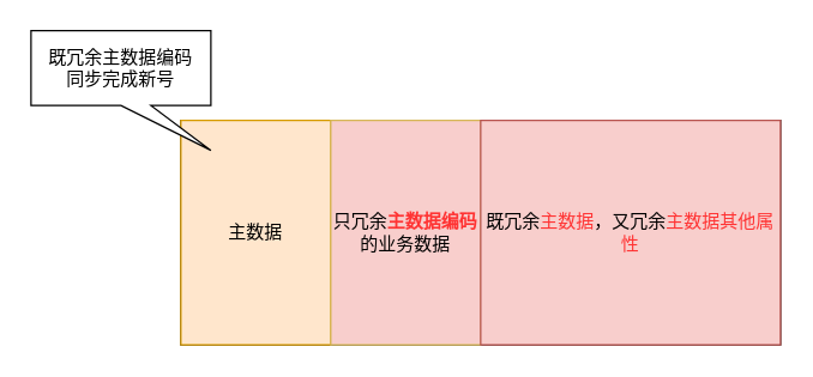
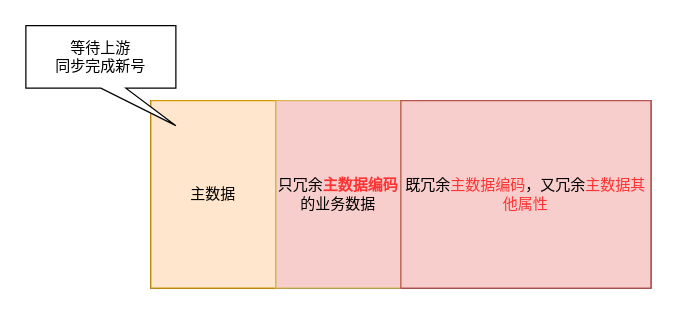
  <mxCell id="0" />
  <mxCell id="1" parent="0" />
  <mxCell id="2" value="" style="rounded=0;whiteSpace=wrap;html=1;" vertex="1" parent="1"><mxGeometry x="120" y="80" width="400" height="150" as="geometry" /></mxCell>
  <mxCell id="3" value="主数据" style="rounded=0;whiteSpace=wrap;html=1;fillColor=#ffe6cc;strokeColor=#d79b00;" vertex="1" parent="1"><mxGeometry x="120" y="80" width="100" height="150" as="geometry" /></mxCell>
  <mxCell id="4" value="只冗余&lt;b&gt;&lt;font color=&quot;#ff3333&quot;&gt;主数据编码&lt;/font&gt;&lt;/b&gt;的业务数据" style="rounded=0;whiteSpace=wrap;html=1;fillColor=#f8cecc;strokeColor=#d6b656;" vertex="1" parent="1"><mxGeometry x="220" y="80" width="100" height="150" as="geometry" /></mxCell>
- <mxCell id="5" value="既冗余&lt;font color=&quot;#ff3333&quot;&gt;主数据&lt;/font&gt;，又冗余&lt;font color=&quot;#ff3333&quot;&gt;主数据其他属性&lt;/font&gt;" style="rounded=0;whiteSpace=wrap;html=1;fillColor=#f8cecc;strokeColor=#b85450;" vertex="1" parent="1"><mxGeometry x="320" y="80" width="200" height="150" as="geometry" /></mxCell>
- <mxCell id="6" value="既冗余主数据编码&lt;br&gt;同步完成新号" style="shape=callout;whiteSpace=wrap;html=1;perimeter=calloutPerimeter;position2=1;" vertex="1" parent="1"><mxGeometry x="20" y="20" width="120" height="80" as="geometry" /></mxCell>
+ <mxCell id="5" value="既冗余&lt;font color=&quot;#ff3333&quot;&gt;主数据编码&lt;/font&gt;，又冗余&lt;font color=&quot;#ff3333&quot;&gt;主数据其他属性&lt;/font&gt;" style="rounded=0;whiteSpace=wrap;html=1;fillColor=#f8cecc;strokeColor=#b85450;" vertex="1" parent="1"><mxGeometry x="320" y="80" width="200" height="150" as="geometry" /></mxCell>
+ <mxCell id="6" value="等待上游&lt;br&gt;同步完成新号" style="shape=callout;whiteSpace=wrap;html=1;perimeter=calloutPerimeter;position2=1;" vertex="1" parent="1"><mxGeometry x="20" y="20" width="120" height="80" as="geometry" /></mxCell>
